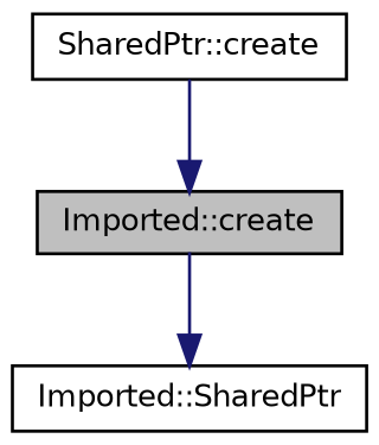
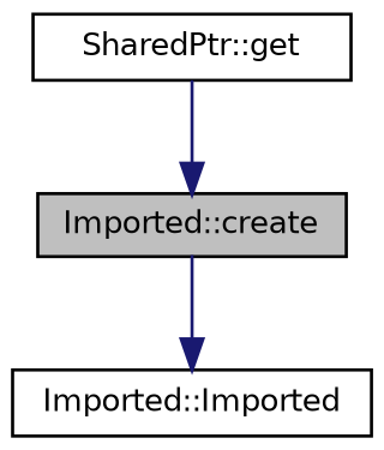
  digraph {
    rankdir=TB
    node [color=black fillcolor=white fontname=Helvetica fontsize=10 shape=record style=filled]
    edge [color=midnightblue fontname=Helvetica fontsize=10 labelfontname=Helvetica labelfontsize=10 style=solid]
    n1 [fillcolor=grey75 fontcolor=black height=0.2 label="Imported::create" width=0.4]
-   n2 [height=0.2 label="Imported::SharedPtr" width=0.4]
-   n3 [height=0.2 label="SharedPtr::create" width=0.4]
+   n2 [height=0.2 label="Imported::Imported" width=0.4]
+   n3 [height=0.2 label="SharedPtr::get" width=0.4]
    n1 -> n2
    n3 -> n1
  }
